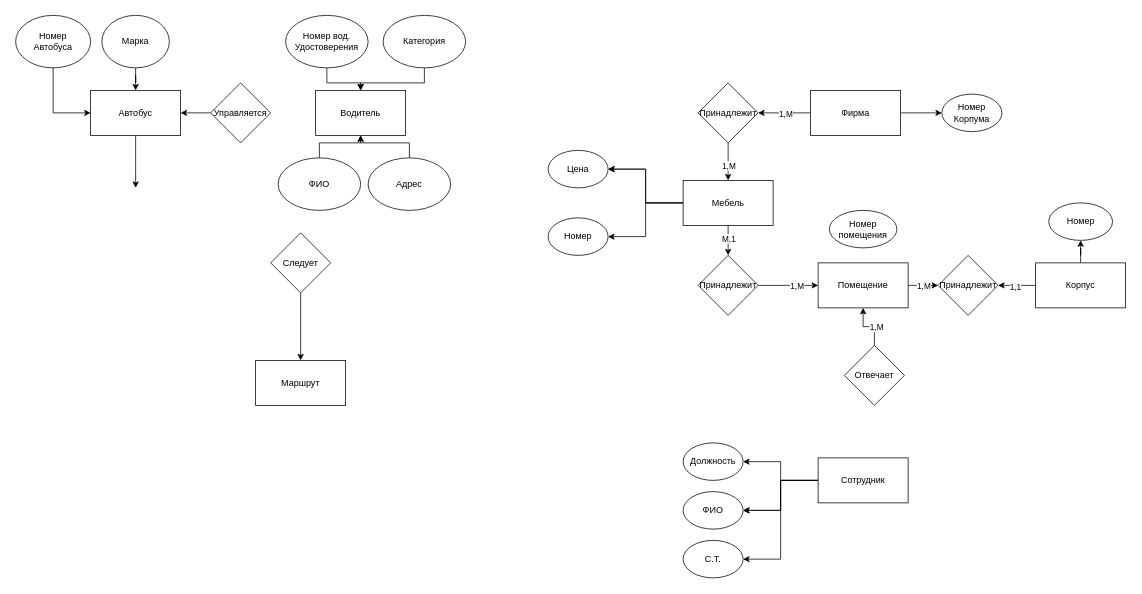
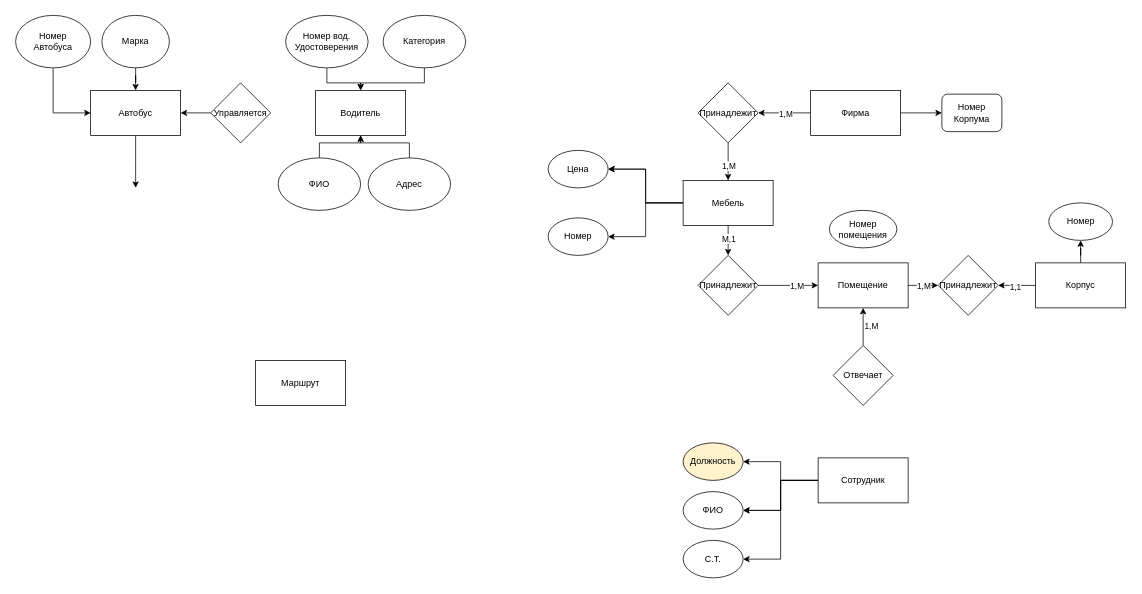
  <mxCell id="0" />
  <mxCell id="1" parent="0" />
  <mxCell id="2" value="" style="edgeStyle=orthogonalEdgeStyle;rounded=0;orthogonalLoop=1;jettySize=auto;html=1;" edge="1" parent="1" source="3"><mxGeometry relative="1" as="geometry"><mxPoint x="180" y="250" as="targetPoint" /></mxGeometry></mxCell>
  <mxCell id="3" value="Автобус" style="rounded=0;whiteSpace=wrap;html=1;" vertex="1" parent="1"><mxGeometry x="120" y="120" width="120" height="60" as="geometry" /></mxCell>
  <mxCell id="4" style="edgeStyle=orthogonalEdgeStyle;rounded=0;orthogonalLoop=1;jettySize=auto;html=1;entryX=0;entryY=0.5;entryDx=0;entryDy=0;" edge="1" parent="1" source="5" target="3"><mxGeometry relative="1" as="geometry" /></mxCell>
  <mxCell id="5" value="Номер&lt;div&gt;Автобуса&lt;/div&gt;" style="ellipse;whiteSpace=wrap;html=1;" vertex="1" parent="1"><mxGeometry x="20" y="20" width="100" height="70" as="geometry" /></mxCell>
  <mxCell id="6" style="edgeStyle=orthogonalEdgeStyle;rounded=0;orthogonalLoop=1;jettySize=auto;html=1;entryX=0.5;entryY=0;entryDx=0;entryDy=0;" edge="1" parent="1" source="7" target="3"><mxGeometry relative="1" as="geometry" /></mxCell>
  <mxCell id="7" value="Марка" style="ellipse;whiteSpace=wrap;html=1;" vertex="1" parent="1"><mxGeometry x="135" y="20" width="90" height="70" as="geometry" /></mxCell>
  <mxCell id="8" style="edgeStyle=orthogonalEdgeStyle;rounded=0;orthogonalLoop=1;jettySize=auto;html=1;entryX=1;entryY=0.5;entryDx=0;entryDy=0;" edge="1" parent="1" source="9" target="3"><mxGeometry relative="1" as="geometry" /></mxCell>
  <mxCell id="9" value="Управляется" style="rhombus;whiteSpace=wrap;html=1;" vertex="1" parent="1"><mxGeometry x="280" y="110" width="80" height="80" as="geometry" /></mxCell>
  <mxCell id="10" value="Водитель" style="whiteSpace=wrap;html=1;" vertex="1" parent="1"><mxGeometry x="420" y="120" width="120" height="60" as="geometry" /></mxCell>
  <mxCell id="11" style="edgeStyle=orthogonalEdgeStyle;rounded=0;orthogonalLoop=1;jettySize=auto;html=1;exitX=0.5;exitY=1;exitDx=0;exitDy=0;entryX=0.5;entryY=0;entryDx=0;entryDy=0;" edge="1" parent="1" source="12" target="10"><mxGeometry relative="1" as="geometry" /></mxCell>
  <mxCell id="12" value="Номер вод.&lt;div&gt;Удостоверения&lt;/div&gt;" style="ellipse;whiteSpace=wrap;html=1;" vertex="1" parent="1"><mxGeometry x="380" y="20" width="110" height="70" as="geometry" /></mxCell>
  <mxCell id="13" style="edgeStyle=orthogonalEdgeStyle;rounded=0;orthogonalLoop=1;jettySize=auto;html=1;entryX=0.5;entryY=0;entryDx=0;entryDy=0;" edge="1" parent="1" source="14" target="10"><mxGeometry relative="1" as="geometry"><Array as="points"><mxPoint x="565" y="110" /><mxPoint x="480" y="110" /></Array></mxGeometry></mxCell>
  <mxCell id="14" value="Категория" style="ellipse;whiteSpace=wrap;html=1;" vertex="1" parent="1"><mxGeometry x="510" y="20" width="110" height="70" as="geometry" /></mxCell>
  <mxCell id="15" style="edgeStyle=orthogonalEdgeStyle;rounded=0;orthogonalLoop=1;jettySize=auto;html=1;entryX=0.5;entryY=1;entryDx=0;entryDy=0;" edge="1" parent="1" source="16" target="10"><mxGeometry relative="1" as="geometry" /></mxCell>
  <mxCell id="16" value="ФИО" style="ellipse;whiteSpace=wrap;html=1;" vertex="1" parent="1"><mxGeometry x="370" y="210" width="110" height="70" as="geometry" /></mxCell>
  <mxCell id="17" style="edgeStyle=orthogonalEdgeStyle;rounded=0;orthogonalLoop=1;jettySize=auto;html=1;entryX=0.5;entryY=1;entryDx=0;entryDy=0;" edge="1" parent="1" source="18" target="10"><mxGeometry relative="1" as="geometry" /></mxCell>
  <mxCell id="18" value="Адрес" style="ellipse;whiteSpace=wrap;html=1;" vertex="1" parent="1"><mxGeometry x="490" y="210" width="110" height="70" as="geometry" /></mxCell>
- <mxCell id="19" value="" style="edgeStyle=orthogonalEdgeStyle;rounded=0;orthogonalLoop=1;jettySize=auto;html=1;" edge="1" parent="1" source="20" target="21"><mxGeometry relative="1" as="geometry" /></mxCell>
- <mxCell id="20" value="Следует" style="rhombus;whiteSpace=wrap;html=1;rounded=0;" vertex="1" parent="1"><mxGeometry x="360" y="310" width="80" height="80" as="geometry" /></mxCell>
  <mxCell id="21" value="Маршрут" style="whiteSpace=wrap;html=1;rounded=0;" vertex="1" parent="1"><mxGeometry x="340" y="480" width="120" height="60" as="geometry" /></mxCell>
  <mxCell id="22" value="" style="edgeStyle=orthogonalEdgeStyle;rounded=0;orthogonalLoop=1;jettySize=auto;html=1;" edge="1" parent="1" source="27" target="56"><mxGeometry relative="1" as="geometry" /></mxCell>
  <mxCell id="23" value="М,1" style="edgeLabel;html=1;align=center;verticalAlign=middle;resizable=0;points=[];" vertex="1" connectable="0" parent="22"><mxGeometry x="-0.138" relative="1" as="geometry"><mxPoint as="offset" /></mxGeometry></mxCell>
  <mxCell id="24" value="" style="edgeStyle=orthogonalEdgeStyle;rounded=0;orthogonalLoop=1;jettySize=auto;html=1;" edge="1" parent="1" source="27" target="60"><mxGeometry relative="1" as="geometry" /></mxCell>
  <mxCell id="25" value="" style="edgeStyle=orthogonalEdgeStyle;rounded=0;orthogonalLoop=1;jettySize=auto;html=1;" edge="1" parent="1" source="27" target="60"><mxGeometry relative="1" as="geometry" /></mxCell>
  <mxCell id="26" style="edgeStyle=orthogonalEdgeStyle;rounded=0;orthogonalLoop=1;jettySize=auto;html=1;entryX=1;entryY=0.5;entryDx=0;entryDy=0;" edge="1" parent="1" source="27" target="61"><mxGeometry relative="1" as="geometry" /></mxCell>
  <mxCell id="27" value="Мебель" style="rounded=0;whiteSpace=wrap;html=1;" vertex="1" parent="1"><mxGeometry x="910" y="240" width="120" height="60" as="geometry" /></mxCell>
  <mxCell id="28" value="" style="edgeStyle=orthogonalEdgeStyle;rounded=0;orthogonalLoop=1;jettySize=auto;html=1;" edge="1" parent="1" source="32" target="47"><mxGeometry relative="1" as="geometry" /></mxCell>
  <mxCell id="29" value="" style="edgeStyle=orthogonalEdgeStyle;rounded=0;orthogonalLoop=1;jettySize=auto;html=1;" edge="1" parent="1" source="32" target="47"><mxGeometry relative="1" as="geometry" /></mxCell>
  <mxCell id="30" style="edgeStyle=orthogonalEdgeStyle;rounded=0;orthogonalLoop=1;jettySize=auto;html=1;entryX=1;entryY=0.5;entryDx=0;entryDy=0;" edge="1" parent="1" source="32" target="48"><mxGeometry relative="1" as="geometry" /></mxCell>
  <mxCell id="31" style="edgeStyle=orthogonalEdgeStyle;rounded=0;orthogonalLoop=1;jettySize=auto;html=1;entryX=1;entryY=0.5;entryDx=0;entryDy=0;" edge="1" parent="1" source="32" target="49"><mxGeometry relative="1" as="geometry" /></mxCell>
  <mxCell id="32" value="Сотрудник" style="rounded=0;whiteSpace=wrap;html=1;" vertex="1" parent="1"><mxGeometry x="1090" y="610" width="120" height="60" as="geometry" /></mxCell>
  <mxCell id="33" value="" style="edgeStyle=orthogonalEdgeStyle;rounded=0;orthogonalLoop=1;jettySize=auto;html=1;" edge="1" parent="1" source="35" target="50"><mxGeometry relative="1" as="geometry" /></mxCell>
  <mxCell id="34" value="1,М" style="edgeLabel;html=1;align=center;verticalAlign=middle;resizable=0;points=[];" vertex="1" connectable="0" parent="33"><mxGeometry x="-0.569" y="2" relative="1" as="geometry"><mxPoint x="11" y="2" as="offset" /></mxGeometry></mxCell>
  <mxCell id="35" value="Помещение" style="rounded=0;whiteSpace=wrap;html=1;" vertex="1" parent="1"><mxGeometry x="1090" y="350" width="120" height="60" as="geometry" /></mxCell>
  <mxCell id="36" value="" style="edgeStyle=orthogonalEdgeStyle;rounded=0;orthogonalLoop=1;jettySize=auto;html=1;" edge="1" parent="1" source="39" target="45"><mxGeometry relative="1" as="geometry" /></mxCell>
  <mxCell id="37" style="edgeStyle=orthogonalEdgeStyle;rounded=0;orthogonalLoop=1;jettySize=auto;html=1;" edge="1" parent="1" source="39" target="50"><mxGeometry relative="1" as="geometry" /></mxCell>
  <mxCell id="38" value="1,1" style="edgeLabel;html=1;align=center;verticalAlign=middle;resizable=0;points=[];" vertex="1" connectable="0" parent="37"><mxGeometry x="0.122" y="1" relative="1" as="geometry"><mxPoint as="offset" /></mxGeometry></mxCell>
  <mxCell id="39" value="Корпус" style="rounded=0;whiteSpace=wrap;html=1;" vertex="1" parent="1"><mxGeometry x="1380" y="350" width="120" height="60" as="geometry" /></mxCell>
  <mxCell id="40" value="" style="edgeStyle=orthogonalEdgeStyle;rounded=0;orthogonalLoop=1;jettySize=auto;html=1;" edge="1" parent="1" source="43" target="46"><mxGeometry relative="1" as="geometry" /></mxCell>
  <mxCell id="41" value="" style="edgeStyle=orthogonalEdgeStyle;rounded=0;orthogonalLoop=1;jettySize=auto;html=1;" edge="1" parent="1" source="43" target="59"><mxGeometry relative="1" as="geometry" /></mxCell>
  <mxCell id="42" value="1,М" style="edgeLabel;html=1;align=center;verticalAlign=middle;resizable=0;points=[];" vertex="1" connectable="0" parent="41"><mxGeometry x="-0.029" y="1" relative="1" as="geometry"><mxPoint as="offset" /></mxGeometry></mxCell>
  <mxCell id="43" value="Фирма" style="rounded=0;whiteSpace=wrap;html=1;" vertex="1" parent="1"><mxGeometry x="1080" y="120" width="120" height="60" as="geometry" /></mxCell>
  <mxCell id="44" value="Номер помещения" style="ellipse;whiteSpace=wrap;html=1;" vertex="1" parent="1"><mxGeometry x="1105" y="280" width="90" height="50" as="geometry" /></mxCell>
  <mxCell id="45" value="Номер" style="ellipse;whiteSpace=wrap;html=1;rounded=0;" vertex="1" parent="1"><mxGeometry x="1397.5" y="270" width="85" height="50" as="geometry" /></mxCell>
- <mxCell id="46" value="Номер Корпума" style="ellipse;whiteSpace=wrap;html=1;rounded=0;" vertex="1" parent="1"><mxGeometry x="1255" y="125" width="80" height="50" as="geometry" /></mxCell>
+ <mxCell id="46" value="Номер Корпума" style="whiteSpace=wrap;html=1;rounded=1;" vertex="1" parent="1"><mxGeometry x="1255" y="125" width="80" height="50" as="geometry" /></mxCell>
  <mxCell id="47" value="ФИО" style="ellipse;whiteSpace=wrap;html=1;rounded=0;" vertex="1" parent="1"><mxGeometry x="910" y="655" width="80" height="50" as="geometry" /></mxCell>
- <mxCell id="48" value="Должность" style="ellipse;whiteSpace=wrap;html=1;" vertex="1" parent="1"><mxGeometry x="910" y="590" width="80" height="50" as="geometry" /></mxCell>
+ <mxCell id="48" value="Должность" style="ellipse;whiteSpace=wrap;html=1;fillColor=#fff2cc;" vertex="1" parent="1"><mxGeometry x="910" y="590" width="80" height="50" as="geometry" /></mxCell>
  <mxCell id="49" value="С.Т." style="ellipse;whiteSpace=wrap;html=1;" vertex="1" parent="1"><mxGeometry x="910" y="720" width="80" height="50" as="geometry" /></mxCell>
  <mxCell id="50" value="Принадлежит" style="rhombus;whiteSpace=wrap;html=1;rounded=0;" vertex="1" parent="1"><mxGeometry x="1250" y="340" width="80" height="80" as="geometry" /></mxCell>
  <mxCell id="51" style="edgeStyle=orthogonalEdgeStyle;rounded=0;orthogonalLoop=1;jettySize=auto;html=1;entryX=0.5;entryY=1;entryDx=0;entryDy=0;" edge="1" parent="1" source="53" target="35"><mxGeometry relative="1" as="geometry" /></mxCell>
  <mxCell id="52" value="1,М" style="edgeLabel;html=1;align=center;verticalAlign=middle;resizable=0;points=[];" vertex="1" connectable="0" parent="51"><mxGeometry x="0.025" relative="1" as="geometry"><mxPoint x="10" as="offset" /></mxGeometry></mxCell>
- <mxCell id="53" value="Отвечает" style="rhombus;whiteSpace=wrap;html=1;rounded=0;" vertex="1" parent="1"><mxGeometry x="1125" y="460" width="80" height="80" as="geometry" /></mxCell>
+ <mxCell id="53" value="Отвечает" style="rhombus;whiteSpace=wrap;html=1;rounded=0;" vertex="1" parent="1"><mxGeometry x="1110" y="460" width="80" height="80" as="geometry" /></mxCell>
  <mxCell id="54" value="" style="edgeStyle=orthogonalEdgeStyle;rounded=0;orthogonalLoop=1;jettySize=auto;html=1;" edge="1" parent="1" source="56" target="35"><mxGeometry relative="1" as="geometry" /></mxCell>
  <mxCell id="55" value="1,М" style="edgeLabel;html=1;align=center;verticalAlign=middle;resizable=0;points=[];" vertex="1" connectable="0" parent="54"><mxGeometry x="0.263" relative="1" as="geometry"><mxPoint as="offset" /></mxGeometry></mxCell>
  <mxCell id="56" value="Принадлежит" style="rhombus;whiteSpace=wrap;html=1;rounded=0;" vertex="1" parent="1"><mxGeometry x="930" y="340" width="80" height="80" as="geometry" /></mxCell>
  <mxCell id="57" value="" style="edgeStyle=orthogonalEdgeStyle;rounded=0;orthogonalLoop=1;jettySize=auto;html=1;" edge="1" parent="1" source="59" target="27"><mxGeometry relative="1" as="geometry" /></mxCell>
  <mxCell id="58" value="1,М" style="edgeLabel;html=1;align=center;verticalAlign=middle;resizable=0;points=[];" vertex="1" connectable="0" parent="57"><mxGeometry x="0.04" y="8" relative="1" as="geometry"><mxPoint x="-8" y="4" as="offset" /></mxGeometry></mxCell>
  <mxCell id="59" value="Принадлежит" style="rhombus;whiteSpace=wrap;html=1;rounded=0;" vertex="1" parent="1"><mxGeometry x="930" y="110" width="80" height="80" as="geometry" /></mxCell>
  <mxCell id="60" value="Цена" style="ellipse;whiteSpace=wrap;html=1;rounded=0;" vertex="1" parent="1"><mxGeometry x="730" y="200" width="80" height="50" as="geometry" /></mxCell>
  <mxCell id="61" value="Номер" style="ellipse;whiteSpace=wrap;html=1;" vertex="1" parent="1"><mxGeometry x="730" y="290" width="80" height="50" as="geometry" /></mxCell>
